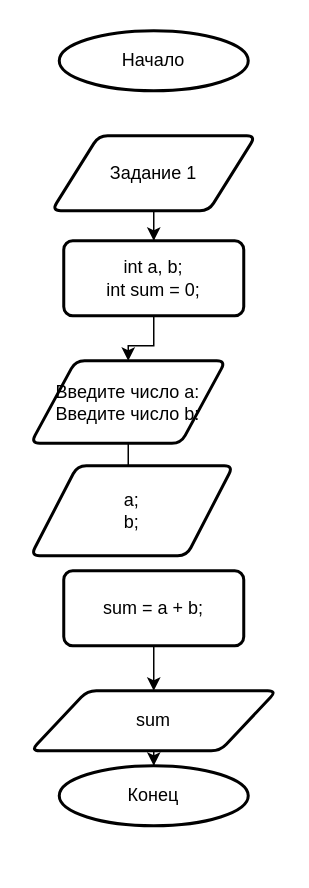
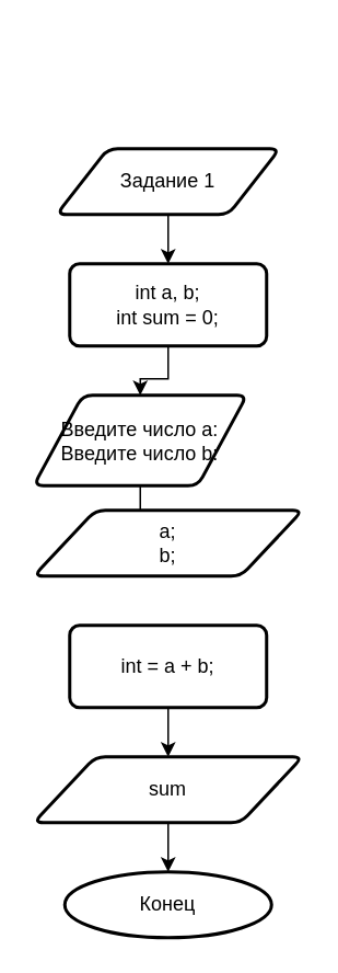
  <mxCell id="0" />
  <mxCell id="1" parent="0" />
- <mxCell id="2" value="Начало" style="strokeWidth=2;html=1;shape=mxgraph.flowchart.start_1;whiteSpace=wrap;" vertex="1" parent="1"><mxGeometry x="39" y="20" width="126" height="40" as="geometry" /></mxCell>
  <mxCell id="3" value="" style="edgeStyle=orthogonalEdgeStyle;rounded=0;orthogonalLoop=1;jettySize=auto;html=1;" edge="1" parent="1" source="4" target="6"><mxGeometry relative="1" as="geometry" /></mxCell>
- <mxCell id="4" value="Задание 1" style="shape=parallelogram;html=1;strokeWidth=2;perimeter=parallelogramPerimeter;whiteSpace=wrap;rounded=1;arcSize=12;size=0.23;" vertex="1" parent="1"><mxGeometry x="34" y="90" width="136" height="50" as="geometry" /></mxCell>
+ <mxCell id="4" value="Задание 1" style="shape=parallelogram;html=1;strokeWidth=2;perimeter=parallelogramPerimeter;whiteSpace=wrap;rounded=1;arcSize=12;size=0.23;" vertex="1" parent="1"><mxGeometry x="34" y="90" width="136" height="40" as="geometry" /></mxCell>
  <mxCell id="5" value="" style="edgeStyle=orthogonalEdgeStyle;rounded=0;orthogonalLoop=1;jettySize=auto;html=1;" edge="1" parent="1" source="6" target="8"><mxGeometry relative="1" as="geometry" /></mxCell>
  <mxCell id="6" value="int a, b;&lt;br&gt;int sum = 0;" style="whiteSpace=wrap;html=1;strokeWidth=2;rounded=1;arcSize=12;" vertex="1" parent="1"><mxGeometry x="42" y="160" width="120" height="50" as="geometry" /></mxCell>
  <mxCell id="7" value="" style="edgeStyle=orthogonalEdgeStyle;rounded=0;orthogonalLoop=1;jettySize=auto;html=1;" edge="1" parent="1" source="8" target="9"><mxGeometry relative="1" as="geometry" /></mxCell>
  <mxCell id="8" value="Введите число a:&lt;br&gt;Введите число b:" style="shape=parallelogram;html=1;strokeWidth=2;perimeter=parallelogramPerimeter;whiteSpace=wrap;rounded=1;arcSize=12;size=0.23;" vertex="1" parent="1"><mxGeometry x="20" y="240" width="130" height="55" as="geometry" /></mxCell>
- <mxCell id="9" value="a;&lt;br&gt;b;" style="shape=parallelogram;html=1;strokeWidth=2;perimeter=parallelogramPerimeter;whiteSpace=wrap;rounded=1;arcSize=12;size=0.23;" vertex="1" parent="1"><mxGeometry x="20" y="310" width="135" height="60" as="geometry" /></mxCell>
+ <mxCell id="9" value="a;&lt;br&gt;b;" style="shape=parallelogram;html=1;strokeWidth=2;perimeter=parallelogramPerimeter;whiteSpace=wrap;rounded=1;arcSize=12;size=0.23;" vertex="1" parent="1"><mxGeometry x="20" y="310" width="164" height="40" as="geometry" /></mxCell>
  <mxCell id="10" value="" style="edgeStyle=orthogonalEdgeStyle;rounded=0;orthogonalLoop=1;jettySize=auto;html=1;" edge="1" parent="1" source="11" target="13"><mxGeometry relative="1" as="geometry" /></mxCell>
- <mxCell id="11" value="sum = a + b;" style="whiteSpace=wrap;html=1;strokeWidth=2;rounded=1;arcSize=12;" vertex="1" parent="1"><mxGeometry x="42" y="380" width="120" height="50" as="geometry" /></mxCell>
+ <mxCell id="11" value="int = a + b;" style="whiteSpace=wrap;html=1;strokeWidth=2;rounded=1;arcSize=12;" vertex="1" parent="1"><mxGeometry x="42" y="380" width="120" height="50" as="geometry" /></mxCell>
  <mxCell id="12" value="" style="edgeStyle=orthogonalEdgeStyle;rounded=0;orthogonalLoop=1;jettySize=auto;html=1;" edge="1" parent="1" source="13" target="14"><mxGeometry relative="1" as="geometry" /></mxCell>
  <mxCell id="13" value="sum" style="shape=parallelogram;html=1;strokeWidth=2;perimeter=parallelogramPerimeter;whiteSpace=wrap;rounded=1;arcSize=12;size=0.23;" vertex="1" parent="1"><mxGeometry x="20" y="460" width="164" height="40" as="geometry" /></mxCell>
- <mxCell id="14" value="Конец" style="strokeWidth=2;html=1;shape=mxgraph.flowchart.start_1;whiteSpace=wrap;" vertex="1" parent="1"><mxGeometry x="39" y="510" width="126" height="40" as="geometry" /></mxCell>
+ <mxCell id="14" value="Конец" style="strokeWidth=2;html=1;shape=mxgraph.flowchart.start_1;whiteSpace=wrap;" vertex="1" parent="1"><mxGeometry x="39" y="530" width="126" height="40" as="geometry" /></mxCell>
